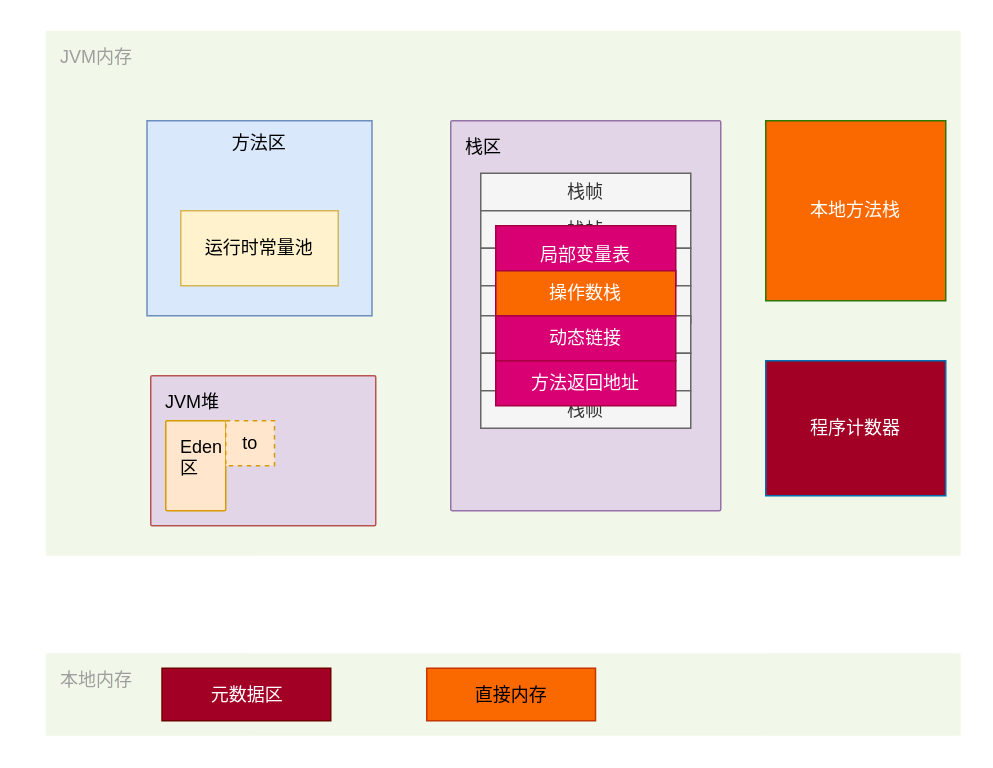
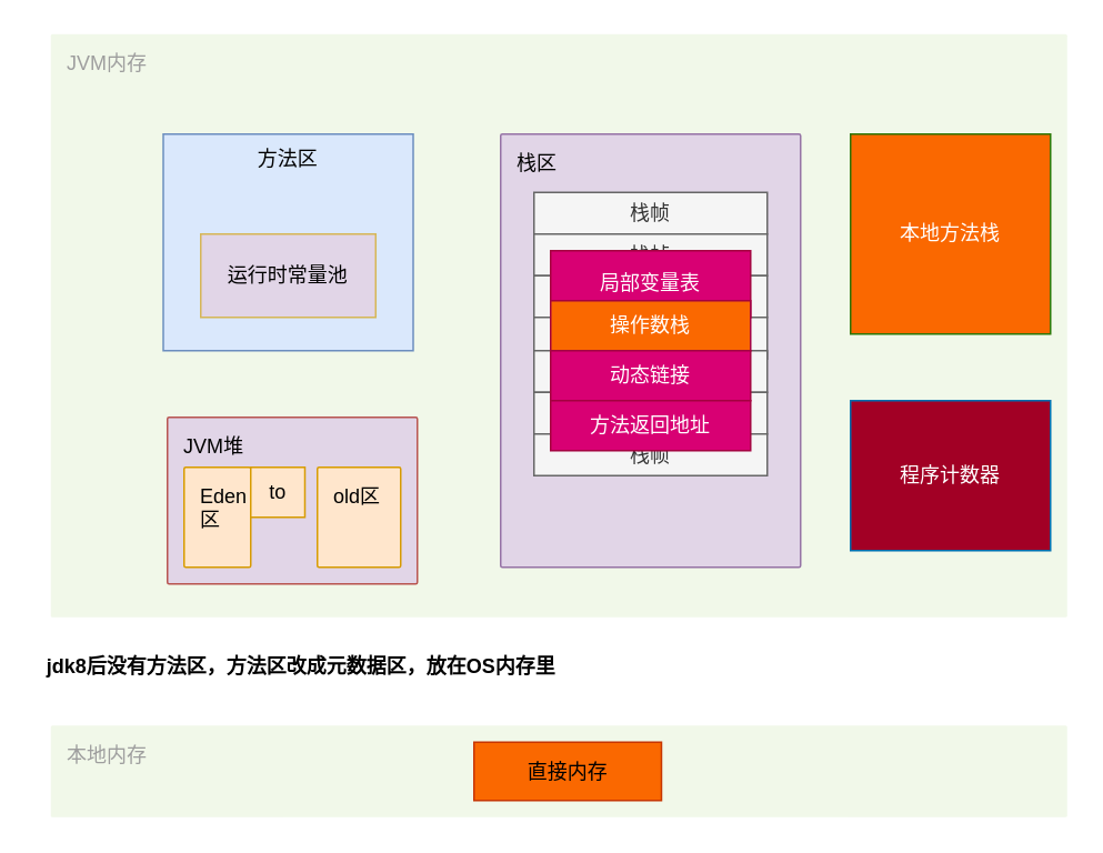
  <mxCell id="0" />
  <mxCell id="1" parent="0" />
  <mxCell id="2" value="JVM内存" style="sketch=0;points=[[0,0,0],[0.25,0,0],[0.5,0,0],[0.75,0,0],[1,0,0],[1,0.25,0],[1,0.5,0],[1,0.75,0],[1,1,0],[0.75,1,0],[0.5,1,0],[0.25,1,0],[0,1,0],[0,0.75,0],[0,0.5,0],[0,0.25,0]];rounded=1;absoluteArcSize=1;arcSize=2;html=1;strokeColor=none;gradientColor=none;shadow=0;dashed=0;fontSize=12;fontColor=#9E9E9E;align=left;verticalAlign=top;spacing=10;spacingTop=-4;fillColor=#F1F8E9;" vertex="1" parent="1"><mxGeometry x="30" y="20" width="610" height="350" as="geometry" /></mxCell>
  <mxCell id="3" value="" style="rounded=0;whiteSpace=wrap;html=1;fillColor=#dae8fc;strokeColor=#6c8ebf;" vertex="1" parent="1"><mxGeometry x="97.5" y="80" width="150" height="130" as="geometry" /></mxCell>
  <mxCell id="4" value="方法区" style="text;html=1;strokeColor=none;fillColor=none;align=center;verticalAlign=middle;whiteSpace=wrap;rounded=0;" vertex="1" parent="1"><mxGeometry x="145" y="80" width="55" height="30" as="geometry" /></mxCell>
- <mxCell id="5" value="运行时常量池" style="rounded=0;whiteSpace=wrap;html=1;fillColor=#fff2cc;strokeColor=#d6b656;" vertex="1" parent="1"><mxGeometry x="120" y="140" width="105" height="50" as="geometry" /></mxCell>
+ <mxCell id="5" value="运行时常量池" style="rounded=0;whiteSpace=wrap;html=1;fillColor=#e1d5e7;strokeColor=#d6b656;" vertex="1" parent="1"><mxGeometry x="120" y="140" width="105" height="50" as="geometry" /></mxCell>
  <mxCell id="6" value="JVM堆" style="sketch=0;points=[[0,0,0],[0.25,0,0],[0.5,0,0],[0.75,0,0],[1,0,0],[1,0.25,0],[1,0.5,0],[1,0.75,0],[1,1,0],[0.75,1,0],[0.5,1,0],[0.25,1,0],[0,1,0],[0,0.75,0],[0,0.5,0],[0,0.25,0]];rounded=1;absoluteArcSize=1;arcSize=2;html=1;strokeColor=#b85450;shadow=0;dashed=0;fontSize=12;align=left;verticalAlign=top;spacing=10;spacingTop=-4;fillColor=#e1d5e7;" vertex="1" parent="1"><mxGeometry x="100" y="250" width="150" height="100" as="geometry" /></mxCell>
  <mxCell id="7" value="Eden&lt;br&gt;区" style="sketch=0;points=[[0,0,0],[0.25,0,0],[0.5,0,0],[0.75,0,0],[1,0,0],[1,0.25,0],[1,0.5,0],[1,0.75,0],[1,1,0],[0.75,1,0],[0.5,1,0],[0.25,1,0],[0,1,0],[0,0.75,0],[0,0.5,0],[0,0.25,0]];rounded=1;absoluteArcSize=1;arcSize=2;html=1;strokeColor=#d79b00;shadow=0;dashed=0;fontSize=12;align=left;verticalAlign=top;spacing=10;spacingTop=-4;fillColor=#ffe6cc;" vertex="1" parent="1"><mxGeometry x="110" y="280" width="40" height="60" as="geometry" /></mxCell>
- <mxCell id="9" value="to" style="rounded=0;whiteSpace=wrap;html=1;fillColor=#ffe6cc;strokeColor=#d79b00;dashed=1;" vertex="1" parent="1"><mxGeometry x="150" y="280" width="32.5" height="30" as="geometry" /></mxCell>
+ <mxCell id="8" value="old区" style="sketch=0;points=[[0,0,0],[0.25,0,0],[0.5,0,0],[0.75,0,0],[1,0,0],[1,0.25,0],[1,0.5,0],[1,0.75,0],[1,1,0],[0.75,1,0],[0.5,1,0],[0.25,1,0],[0,1,0],[0,0.75,0],[0,0.5,0],[0,0.25,0]];rounded=1;absoluteArcSize=1;arcSize=2;html=1;strokeColor=#d79b00;shadow=0;dashed=0;fontSize=12;align=left;verticalAlign=top;spacing=10;spacingTop=-4;fillColor=#ffe6cc;" vertex="1" parent="1"><mxGeometry x="190" y="280" width="50" height="60" as="geometry" /></mxCell>
+ <mxCell id="9" value="to" style="rounded=0;whiteSpace=wrap;html=1;fillColor=#ffe6cc;strokeColor=#d79b00;" vertex="1" parent="1"><mxGeometry x="150" y="280" width="32.5" height="30" as="geometry" /></mxCell>
  <mxCell id="10" value="本地内存" style="sketch=0;points=[[0,0,0],[0.25,0,0],[0.5,0,0],[0.75,0,0],[1,0,0],[1,0.25,0],[1,0.5,0],[1,0.75,0],[1,1,0],[0.75,1,0],[0.5,1,0],[0.25,1,0],[0,1,0],[0,0.75,0],[0,0.5,0],[0,0.25,0]];rounded=1;absoluteArcSize=1;arcSize=2;html=1;strokeColor=none;gradientColor=none;shadow=0;dashed=0;fontSize=12;fontColor=#9E9E9E;align=left;verticalAlign=top;spacing=10;spacingTop=-4;fillColor=#F1F8E9;" vertex="1" parent="1"><mxGeometry x="30" y="435" width="610" height="55" as="geometry" /></mxCell>
  <mxCell id="11" value="栈区" style="sketch=0;points=[[0,0,0],[0.25,0,0],[0.5,0,0],[0.75,0,0],[1,0,0],[1,0.25,0],[1,0.5,0],[1,0.75,0],[1,1,0],[0.75,1,0],[0.5,1,0],[0.25,1,0],[0,1,0],[0,0.75,0],[0,0.5,0],[0,0.25,0]];rounded=1;absoluteArcSize=1;arcSize=2;html=1;strokeColor=#9673a6;shadow=0;dashed=0;fontSize=12;align=left;verticalAlign=top;spacing=10;spacingTop=-4;fillColor=#e1d5e7;" vertex="1" parent="1"><mxGeometry x="300" y="80" width="180" height="260" as="geometry" /></mxCell>
  <mxCell id="12" value="栈帧" style="rounded=0;whiteSpace=wrap;html=1;fillColor=#f5f5f5;fontColor=#333333;strokeColor=#666666;" vertex="1" parent="1"><mxGeometry x="320" y="115" width="140" height="25" as="geometry" /></mxCell>
  <mxCell id="13" value="栈帧" style="rounded=0;whiteSpace=wrap;html=1;fillColor=#f5f5f5;fontColor=#333333;strokeColor=#666666;" vertex="1" parent="1"><mxGeometry x="320" y="140" width="140" height="25" as="geometry" /></mxCell>
  <mxCell id="14" value="&#10;&#10;&lt;span style=&quot;color: rgb(0, 0, 0); font-family: helvetica; font-size: 12px; font-style: normal; font-weight: 400; letter-spacing: normal; text-align: center; text-indent: 0px; text-transform: none; word-spacing: 0px; background-color: rgb(248, 249, 250); display: inline; float: none;&quot;&gt;栈帧&lt;/span&gt;&#10;&#10;" style="rounded=0;whiteSpace=wrap;html=1;fillColor=#f5f5f5;fontColor=#333333;strokeColor=#666666;" vertex="1" parent="1"><mxGeometry x="320" y="165" width="140" height="25" as="geometry" /></mxCell>
  <mxCell id="15" value="&lt;span&gt;栈帧&lt;/span&gt;" style="rounded=0;whiteSpace=wrap;html=1;fillColor=#f5f5f5;fontColor=#333333;strokeColor=#666666;" vertex="1" parent="1"><mxGeometry x="320" y="190" width="140" height="25" as="geometry" /></mxCell>
  <mxCell id="16" value="&lt;span&gt;栈帧&lt;/span&gt;" style="rounded=0;whiteSpace=wrap;html=1;fillColor=#f5f5f5;fontColor=#333333;strokeColor=#666666;" vertex="1" parent="1"><mxGeometry x="320" y="210" width="140" height="25" as="geometry" /></mxCell>
  <mxCell id="17" value="&#10;&#10;&lt;span style=&quot;color: rgb(0, 0, 0); font-family: helvetica; font-size: 12px; font-style: normal; font-weight: 400; letter-spacing: normal; text-align: center; text-indent: 0px; text-transform: none; word-spacing: 0px; background-color: rgb(248, 249, 250); display: inline; float: none;&quot;&gt;栈帧&lt;/span&gt;&#10;&#10;" style="rounded=0;whiteSpace=wrap;html=1;fillColor=#f5f5f5;fontColor=#333333;strokeColor=#666666;" vertex="1" parent="1"><mxGeometry x="320" y="235" width="140" height="25" as="geometry" /></mxCell>
  <mxCell id="18" value="&lt;span&gt;栈帧&lt;/span&gt;" style="rounded=0;whiteSpace=wrap;html=1;fillColor=#f5f5f5;fontColor=#333333;strokeColor=#666666;" vertex="1" parent="1"><mxGeometry x="320" y="260" width="140" height="25" as="geometry" /></mxCell>
  <mxCell id="19" value="局部变量表" style="rounded=0;whiteSpace=wrap;html=1;fillColor=#d80073;fontColor=#ffffff;strokeColor=#A50040;" vertex="1" parent="1"><mxGeometry x="330" y="150" width="120" height="40" as="geometry" /></mxCell>
  <mxCell id="20" value="操作数栈" style="rounded=0;whiteSpace=wrap;html=1;fillColor=#fa6800;fontColor=#ffffff;strokeColor=#A50040;" vertex="1" parent="1"><mxGeometry x="330" y="180" width="120" height="30" as="geometry" /></mxCell>
  <mxCell id="21" value="动态链接" style="rounded=0;whiteSpace=wrap;html=1;fillColor=#d80073;fontColor=#ffffff;strokeColor=#A50040;" vertex="1" parent="1"><mxGeometry x="330" y="210" width="120" height="30" as="geometry" /></mxCell>
  <mxCell id="22" value="方法返回地址" style="rounded=0;whiteSpace=wrap;html=1;fillColor=#d80073;fontColor=#ffffff;strokeColor=#A50040;" vertex="1" parent="1"><mxGeometry x="330" y="240" width="120" height="30" as="geometry" /></mxCell>
  <mxCell id="23" value="本地方法栈" style="rounded=0;whiteSpace=wrap;html=1;fillColor=#fa6800;fontColor=#ffffff;strokeColor=#2D7600;" vertex="1" parent="1"><mxGeometry x="510" y="80" width="120" height="120" as="geometry" /></mxCell>
  <mxCell id="24" value="程序计数器" style="rounded=0;whiteSpace=wrap;html=1;fillColor=#a20025;fontColor=#ffffff;strokeColor=#006EAF;" vertex="1" parent="1"><mxGeometry x="510" y="240" width="120" height="90" as="geometry" /></mxCell>
- <mxCell id="25" value="元数据区" style="rounded=0;whiteSpace=wrap;html=1;fillColor=#a20025;fontColor=#ffffff;strokeColor=#6F0000;" vertex="1" parent="1"><mxGeometry x="107.5" y="445" width="112.5" height="35" as="geometry" /></mxCell>
  <mxCell id="26" value="直接内存" style="rounded=0;whiteSpace=wrap;html=1;fillColor=#fa6800;fontColor=#000000;strokeColor=#C73500;" vertex="1" parent="1"><mxGeometry x="284" y="445" width="112.5" height="35" as="geometry" /></mxCell>
+ <mxCell id="27" value="&lt;b&gt;jdk8后没有方法区，方法区改成元数据区，放在OS内存里&lt;/b&gt;" style="text;html=1;align=center;verticalAlign=middle;resizable=0;points=[];autosize=1;strokeColor=none;fillColor=none;" vertex="1" parent="1"><mxGeometry x="20" y="390" width="320" height="20" as="geometry" /></mxCell>
